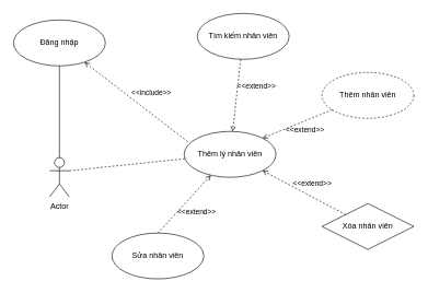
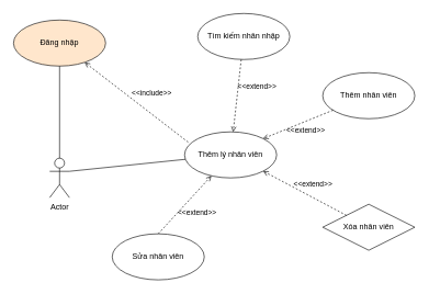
  <mxCell id="0" />
  <mxCell id="1" parent="0" />
  <mxCell id="2" value="Actor" style="shape=umlActor;verticalLabelPosition=bottom;verticalAlign=top;html=1;" parent="1" vertex="1"><mxGeometry x="75" y="240" width="30" height="60" as="geometry" /></mxCell>
  <mxCell id="3" value="Thêm lý nhân viên" style="ellipse;whiteSpace=wrap;html=1;" parent="1" vertex="1"><mxGeometry x="280" y="200" width="140" height="70" as="geometry" /></mxCell>
- <mxCell id="4" value="Đăng nhập" style="ellipse;whiteSpace=wrap;html=1;" parent="1" vertex="1"><mxGeometry x="20" y="30" width="140" height="70" as="geometry" /></mxCell>
- <mxCell id="5" value="" style="endArrow=none;html=1;rounded=0;exitX=1;exitY=0.333;exitDx=0;exitDy=0;exitPerimeter=0;dashed=1;" parent="1" source="2" target="3" edge="1"><mxGeometry width="50" height="50" relative="1" as="geometry"><mxPoint x="80" y="180" as="sourcePoint" /><mxPoint x="130" y="130" as="targetPoint" /></mxGeometry></mxCell>
+ <mxCell id="4" value="Đăng nhập" style="ellipse;whiteSpace=wrap;html=1;fillColor=#ffe6cc;" parent="1" vertex="1"><mxGeometry x="20" y="30" width="140" height="70" as="geometry" /></mxCell>
+ <mxCell id="5" value="" style="endArrow=none;html=1;rounded=0;exitX=1;exitY=0.333;exitDx=0;exitDy=0;exitPerimeter=0;" parent="1" source="2" target="3" edge="1"><mxGeometry width="50" height="50" relative="1" as="geometry"><mxPoint x="80" y="180" as="sourcePoint" /><mxPoint x="130" y="130" as="targetPoint" /></mxGeometry></mxCell>
  <mxCell id="6" value="" style="endArrow=none;html=1;rounded=0;" parent="1" source="2" target="4" edge="1"><mxGeometry width="50" height="50" relative="1" as="geometry"><mxPoint x="80" y="180" as="sourcePoint" /><mxPoint x="130" y="130" as="targetPoint" /></mxGeometry></mxCell>
- <mxCell id="7" value="Tìm kiếm nhân viên" style="ellipse;whiteSpace=wrap;html=1;" parent="1" vertex="1"><mxGeometry x="300" y="20" width="140" height="70" as="geometry" /></mxCell>
- <mxCell id="8" value="Thêm nhân viên" style="ellipse;whiteSpace=wrap;html=1;dashed=1;" parent="1" vertex="1"><mxGeometry x="490" y="110" width="140" height="70" as="geometry" /></mxCell>
+ <mxCell id="7" value="Tìm kiếm nhân nhập" style="ellipse;whiteSpace=wrap;html=1;" parent="1" vertex="1"><mxGeometry x="300" y="20" width="140" height="70" as="geometry" /></mxCell>
+ <mxCell id="8" value="Thêm nhân viên" style="ellipse;whiteSpace=wrap;html=1;" parent="1" vertex="1"><mxGeometry x="490" y="110" width="140" height="70" as="geometry" /></mxCell>
  <mxCell id="9" value="Xóa nhân viên" style="rhombus;whiteSpace=wrap;html=1;" parent="1" vertex="1"><mxGeometry x="490" y="310" width="140" height="70" as="geometry" /></mxCell>
  <mxCell id="10" value="Sửa nhân viên" style="ellipse;whiteSpace=wrap;html=1;" parent="1" vertex="1"><mxGeometry x="170" y="355" width="140" height="70" as="geometry" /></mxCell>
  <mxCell id="11" value="&amp;lt;&amp;lt;extend&amp;gt;&amp;gt;" style="html=1;verticalAlign=bottom;labelBackgroundColor=none;endArrow=open;endFill=0;dashed=1;rounded=0;" parent="1" source="7" target="3" edge="1"><mxGeometry x="-0.15" y="29" width="160" relative="1" as="geometry"><mxPoint x="350" y="220" as="sourcePoint" /><mxPoint x="510" y="220" as="targetPoint" /><mxPoint as="offset" /></mxGeometry></mxCell>
  <mxCell id="12" value="&amp;lt;&amp;lt;extend&amp;gt;&amp;gt;" style="html=1;verticalAlign=bottom;labelBackgroundColor=none;endArrow=open;endFill=0;dashed=1;rounded=0;entryX=1;entryY=0;entryDx=0;entryDy=0;" parent="1" source="8" target="3" edge="1"><mxGeometry x="-0.054" y="21" width="160" relative="1" as="geometry"><mxPoint x="376.144" y="99.947" as="sourcePoint" /><mxPoint x="363.883" y="210.054" as="targetPoint" /><mxPoint as="offset" /></mxGeometry></mxCell>
  <mxCell id="13" value="&amp;lt;&amp;lt;extend&amp;gt;&amp;gt;" style="html=1;verticalAlign=bottom;labelBackgroundColor=none;endArrow=open;endFill=0;dashed=1;rounded=0;entryX=1;entryY=1;entryDx=0;entryDy=0;" parent="1" source="9" target="3" edge="1"><mxGeometry x="-0.119" y="-9" width="160" relative="1" as="geometry"><mxPoint x="386.144" y="109.947" as="sourcePoint" /><mxPoint x="373.883" y="220.054" as="targetPoint" /><mxPoint as="offset" /></mxGeometry></mxCell>
  <mxCell id="14" value="&amp;lt;&amp;lt;extend&amp;gt;&amp;gt;" style="html=1;verticalAlign=bottom;labelBackgroundColor=none;endArrow=open;endFill=0;dashed=1;rounded=0;exitX=0.5;exitY=0;exitDx=0;exitDy=0;" parent="1" source="10" target="3" edge="1"><mxGeometry x="-0.052" y="-28" width="160" relative="1" as="geometry"><mxPoint x="396.144" y="119.947" as="sourcePoint" /><mxPoint x="383.883" y="230.054" as="targetPoint" /><mxPoint as="offset" /></mxGeometry></mxCell>
  <mxCell id="15" value="&amp;lt;&amp;lt;include&amp;gt;&amp;gt;" style="html=1;verticalAlign=bottom;labelBackgroundColor=none;endArrow=open;endFill=0;dashed=1;rounded=0;exitX=0.039;exitY=0.224;exitDx=0;exitDy=0;exitPerimeter=0;" parent="1" source="3" target="4" edge="1"><mxGeometry x="-0.154" y="-18" width="160" relative="1" as="geometry"><mxPoint x="350" y="220" as="sourcePoint" /><mxPoint x="510" y="220" as="targetPoint" /><mxPoint as="offset" /></mxGeometry></mxCell>
